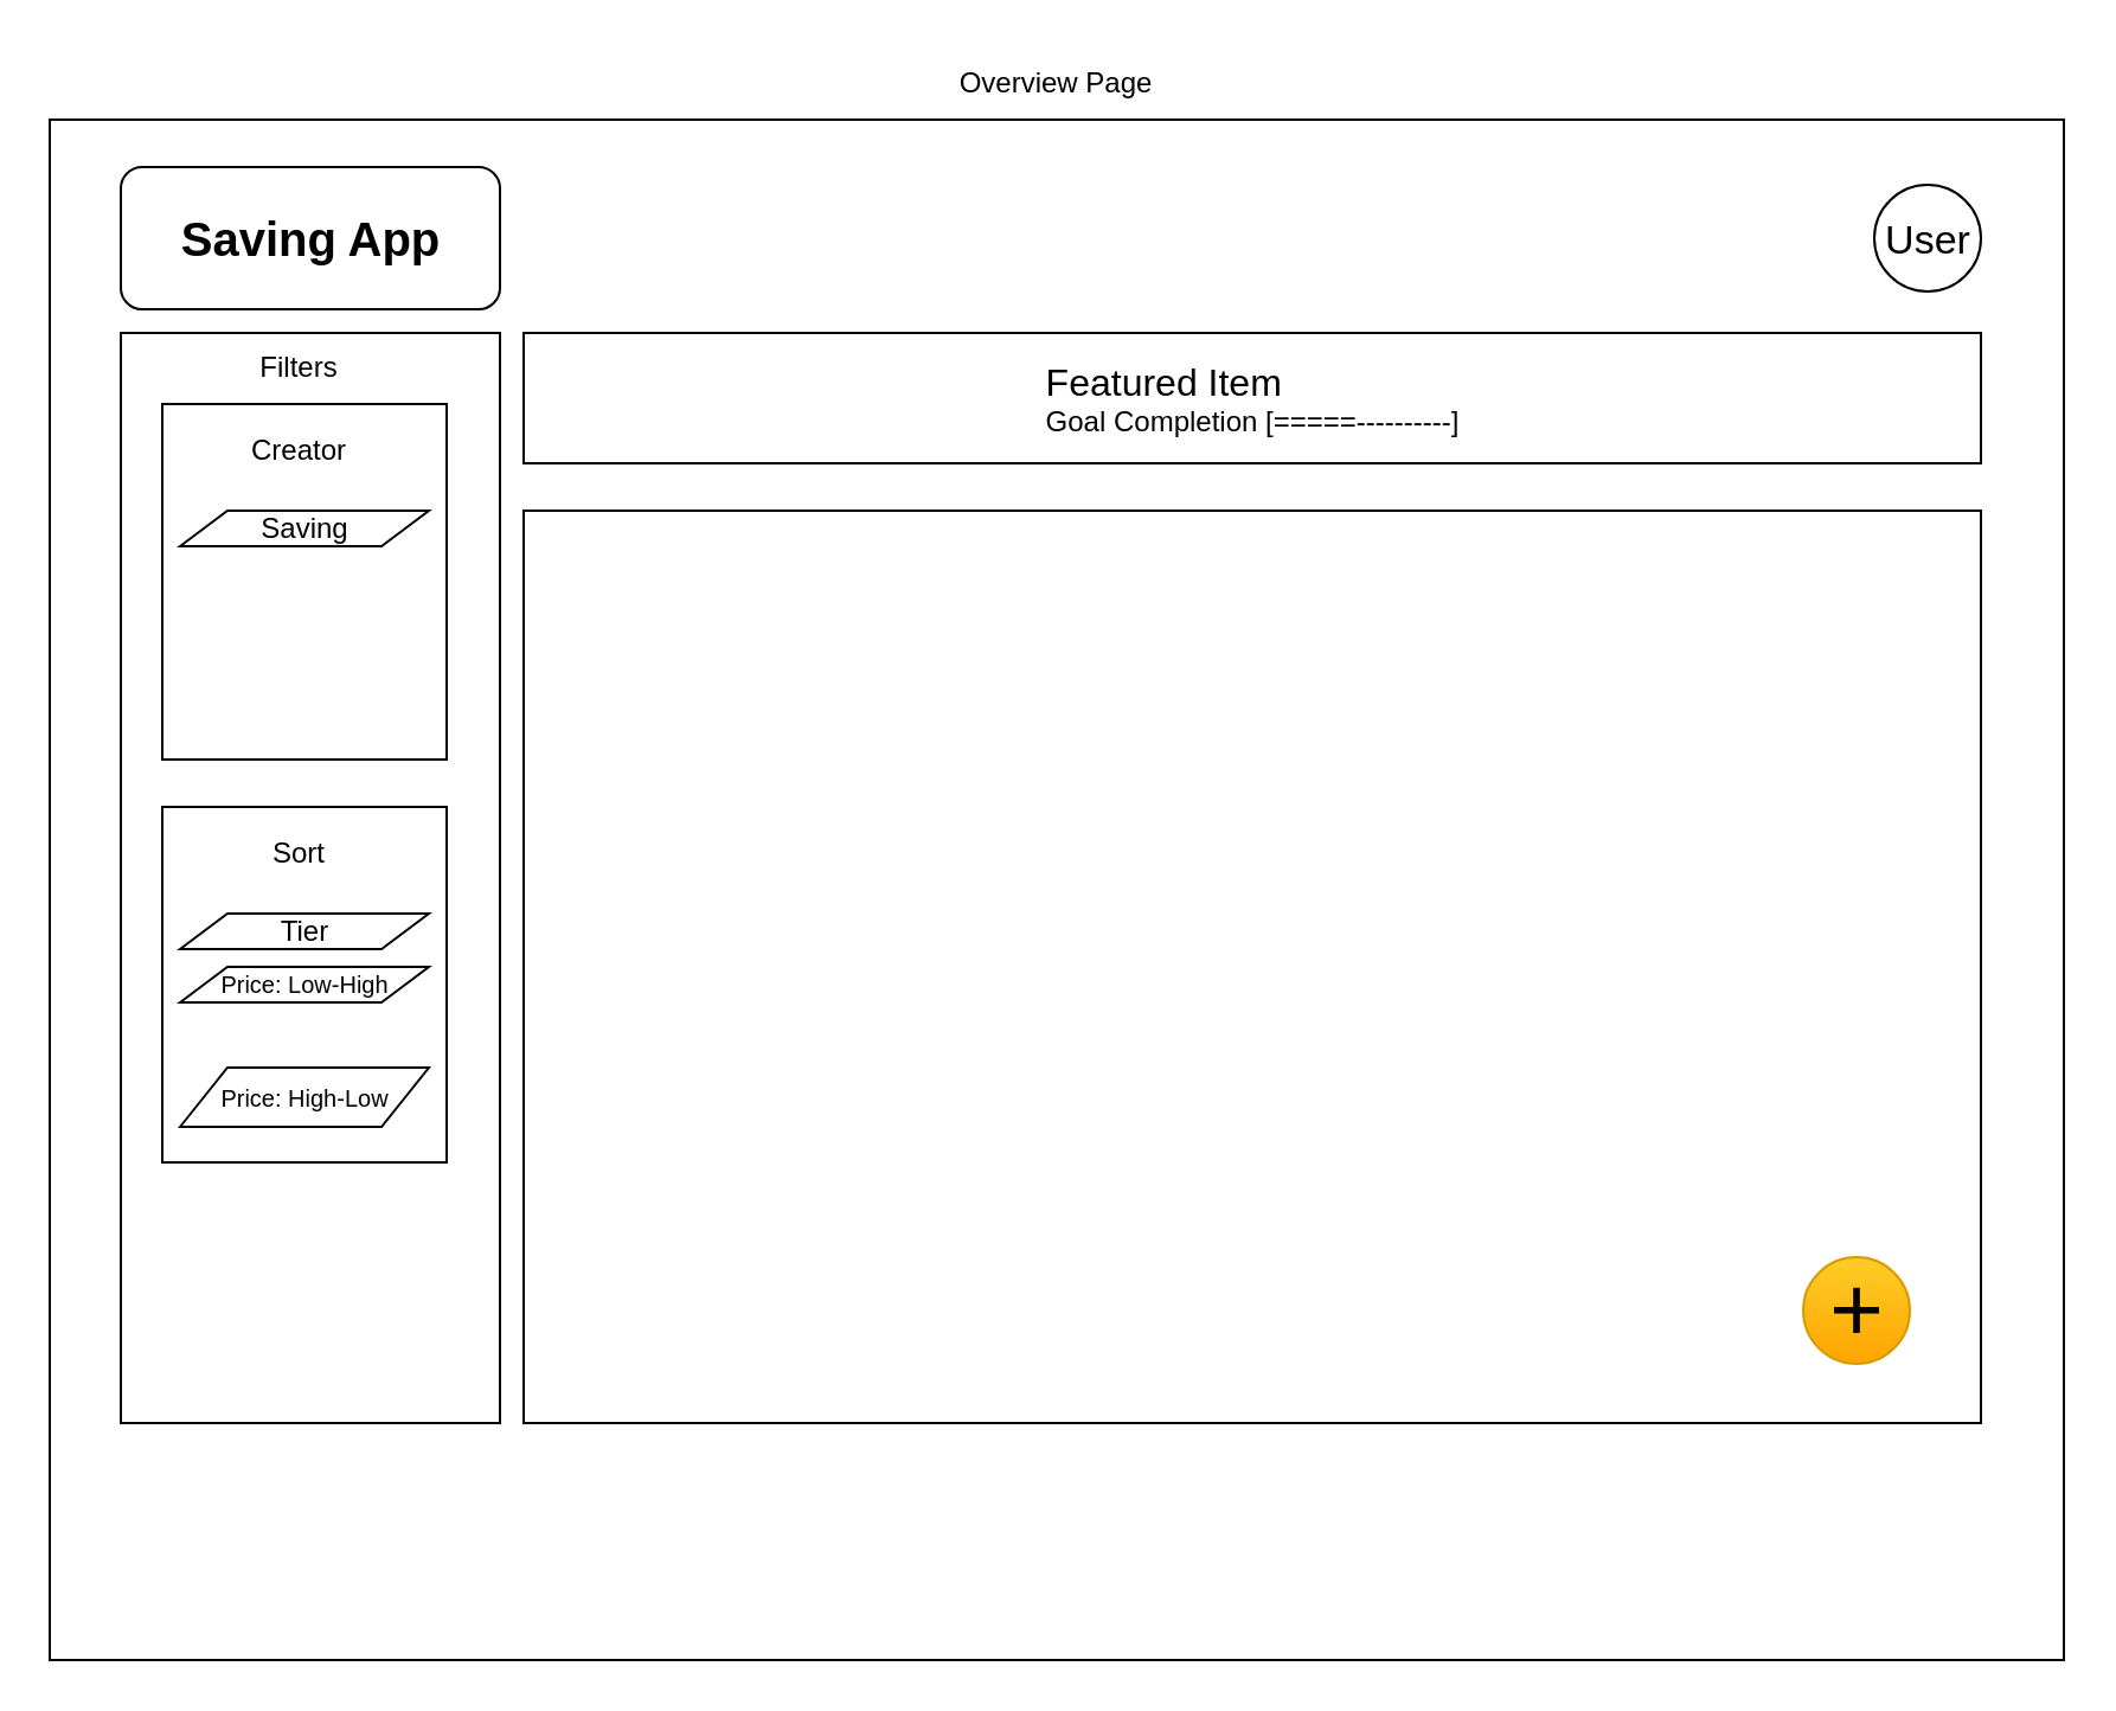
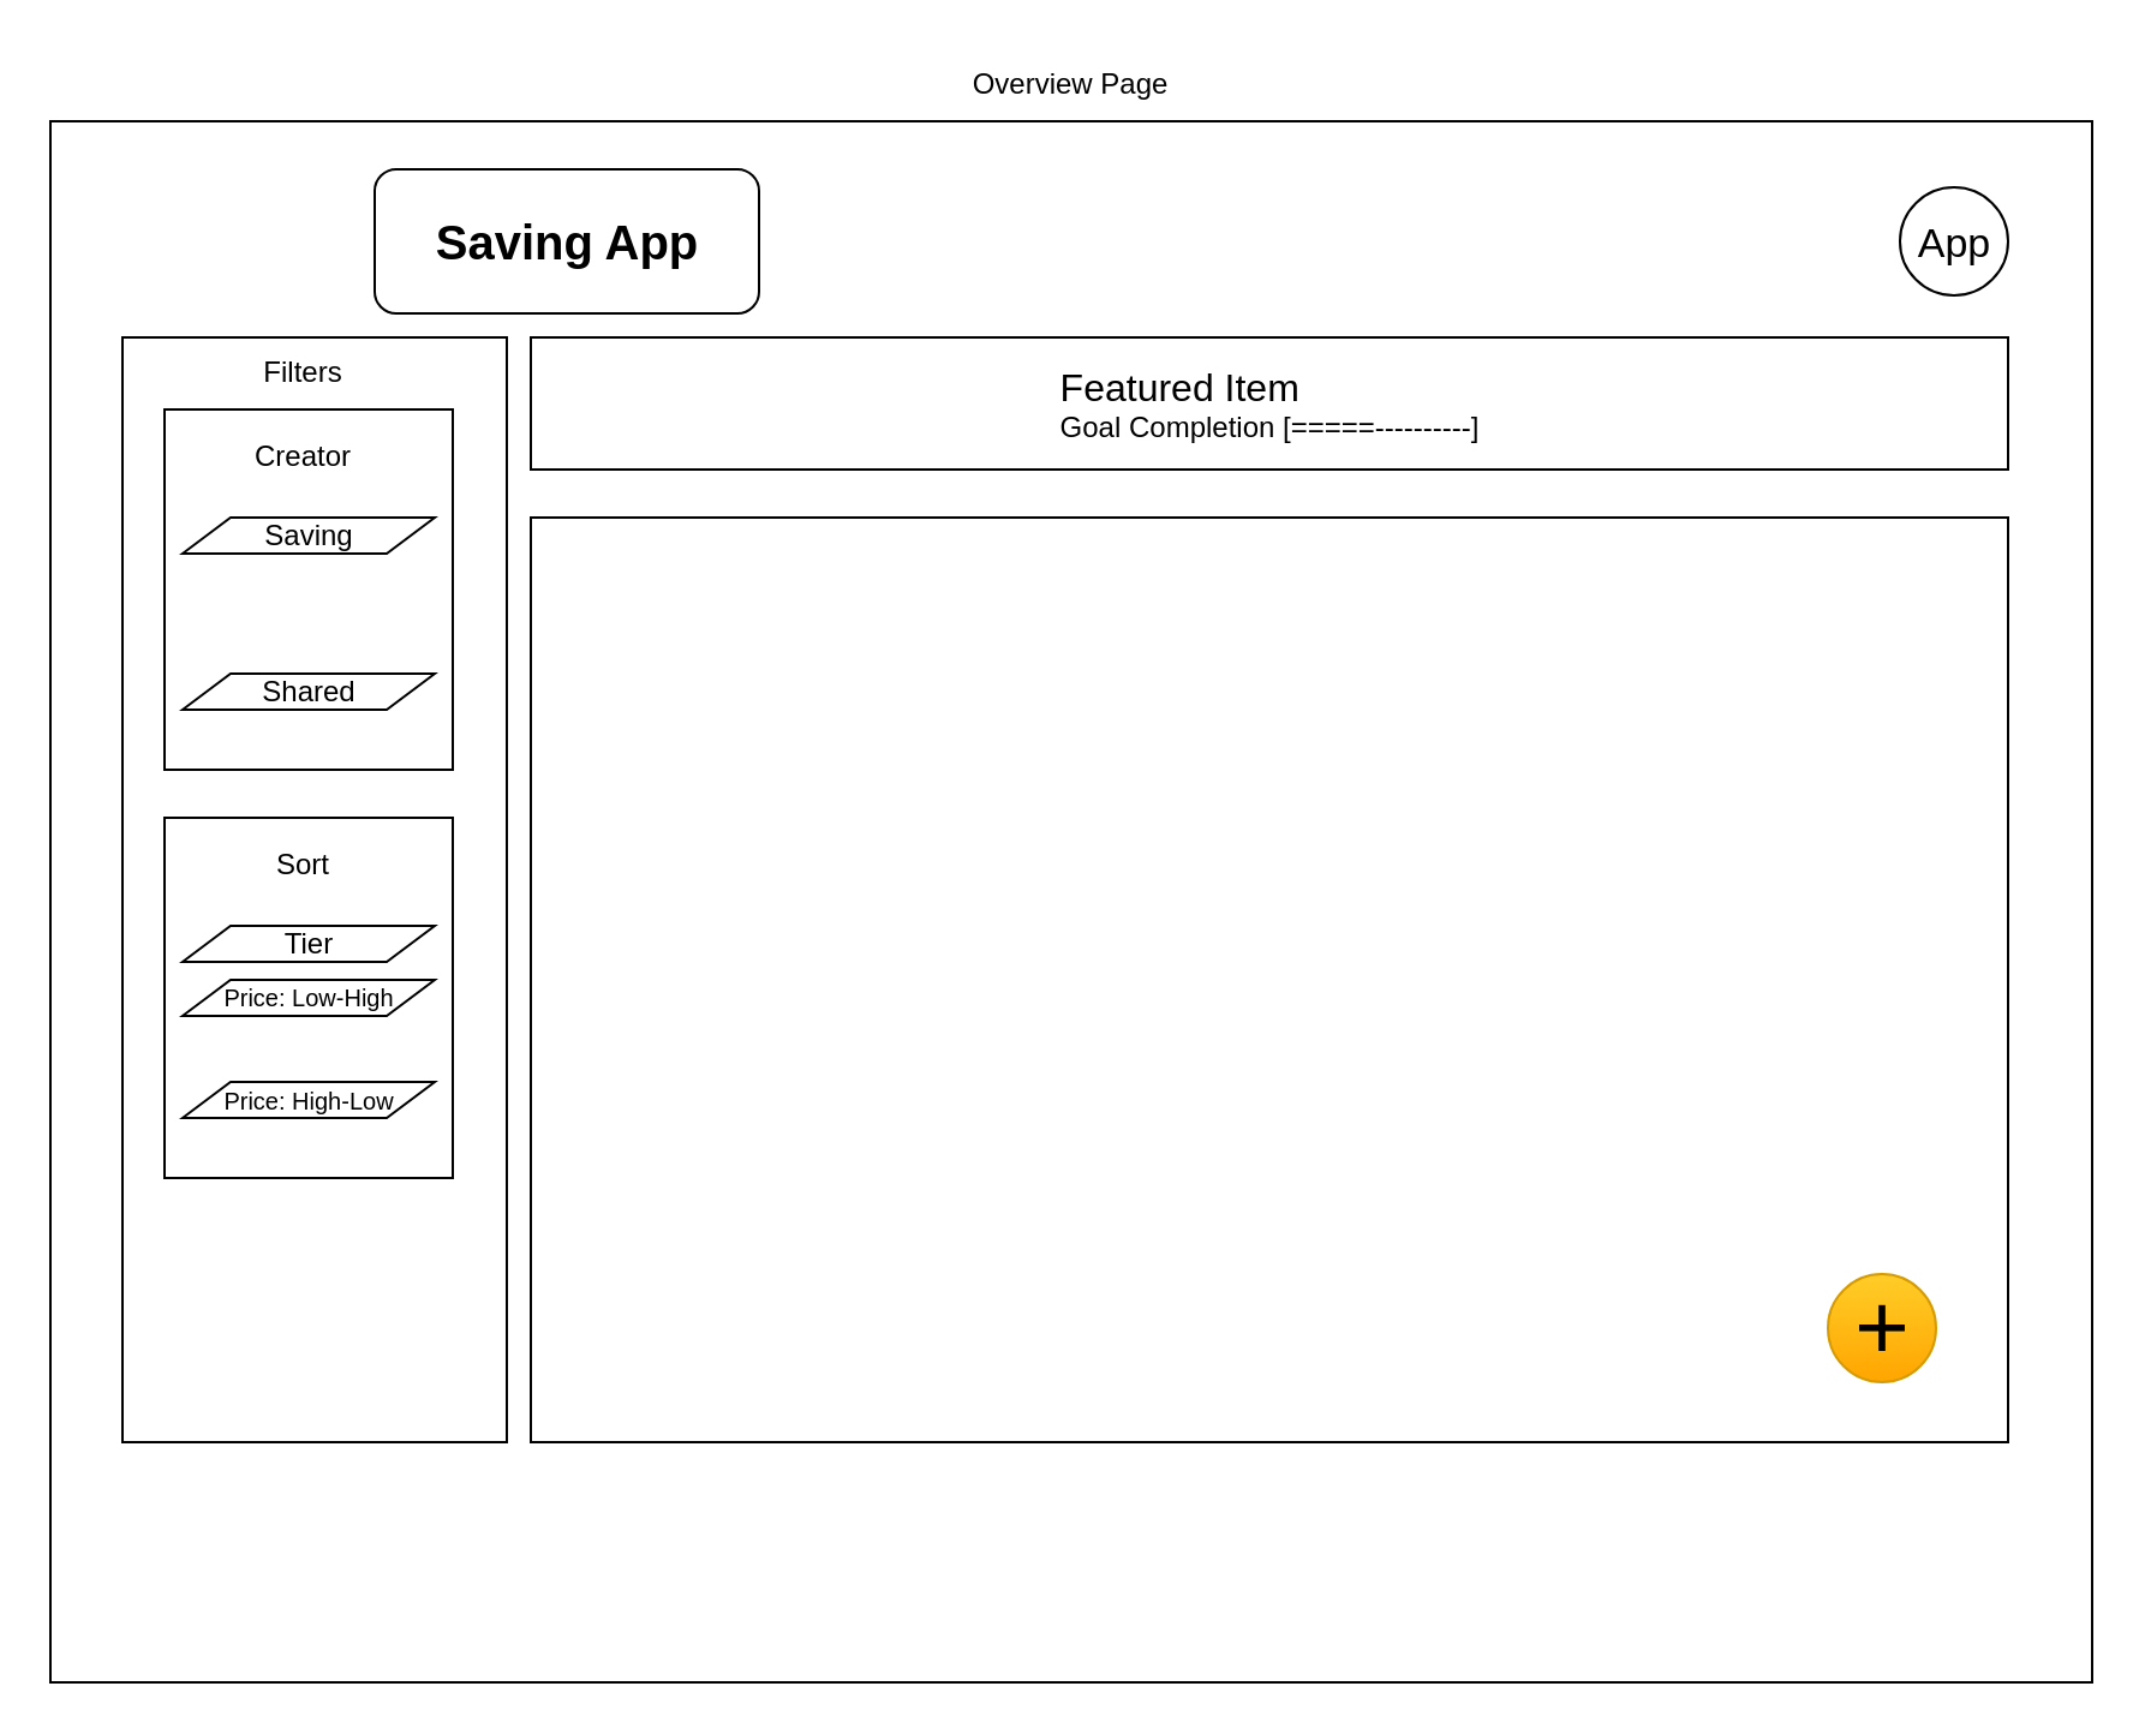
  <mxCell id="0" />
  <mxCell id="1" parent="0" />
  <mxCell id="2" value="Overview Page" style="text;html=1;strokeColor=none;fillColor=none;align=center;verticalAlign=middle;whiteSpace=wrap;rounded=0;" vertex="1" parent="1"><mxGeometry x="363" y="20" width="165" height="30" as="geometry" /></mxCell>
  <mxCell id="3" value="" style="group;fontStyle=1" vertex="1" connectable="0" parent="1"><mxGeometry x="20.5" y="50" width="850" height="650" as="geometry" /></mxCell>
  <mxCell id="4" value="" style="rounded=0;whiteSpace=wrap;html=1;" vertex="1" parent="3"><mxGeometry width="850" height="650" as="geometry" /></mxCell>
  <mxCell id="5" value="" style="whiteSpace=wrap;html=1;" vertex="1" parent="3"><mxGeometry x="200" y="165" width="615" height="385" as="geometry" /></mxCell>
  <mxCell id="6" value="" style="whiteSpace=wrap;html=1;" vertex="1" parent="3"><mxGeometry x="30" y="90" width="160" height="460" as="geometry" /></mxCell>
  <mxCell id="7" value="&lt;div style=&quot;text-align: left; font-size: 16px;&quot;&gt;&lt;span style=&quot;background-color: initial;&quot;&gt;&lt;font style=&quot;font-size: 16px;&quot;&gt;Featured Item&lt;/font&gt;&lt;/span&gt;&lt;/div&gt;Goal Completion [=====----------]" style="whiteSpace=wrap;html=1;" vertex="1" parent="3"><mxGeometry x="200" y="90" width="615" height="55" as="geometry" /></mxCell>
- <mxCell id="8" value="&lt;div style=&quot;text-align: justify;&quot;&gt;&lt;span style=&quot;background-color: initial;&quot;&gt;&lt;font style=&quot;font-size: 17px;&quot;&gt;User&lt;/font&gt;&lt;/span&gt;&lt;/div&gt;" style="ellipse;whiteSpace=wrap;html=1;aspect=fixed;fontSize=20;fontStyle=0" vertex="1" parent="3"><mxGeometry x="770" y="27.5" width="45" height="45" as="geometry" /></mxCell>
+ <mxCell id="8" value="&lt;div style=&quot;text-align: justify;&quot;&gt;&lt;span style=&quot;background-color: initial;&quot;&gt;&lt;font style=&quot;font-size: 17px;&quot;&gt;App&lt;/font&gt;&lt;/span&gt;&lt;/div&gt;" style="ellipse;whiteSpace=wrap;html=1;aspect=fixed;fontSize=20;fontStyle=0" vertex="1" parent="3"><mxGeometry x="770" y="27.5" width="45" height="45" as="geometry" /></mxCell>
  <mxCell id="9" value="Filters" style="text;html=1;strokeColor=none;fillColor=none;align=center;verticalAlign=middle;whiteSpace=wrap;rounded=0;" vertex="1" parent="3"><mxGeometry x="30" y="90" width="150" height="30" as="geometry" /></mxCell>
  <mxCell id="10" value="" style="group" vertex="1" connectable="0" parent="3"><mxGeometry x="47.5" y="120" width="120" height="150" as="geometry" /></mxCell>
  <mxCell id="11" value="" style="rounded=0;whiteSpace=wrap;html=1;fontSize=12;" vertex="1" parent="10"><mxGeometry width="120" height="150" as="geometry" /></mxCell>
  <mxCell id="12" value="Creator" style="text;html=1;strokeColor=none;fillColor=none;align=center;verticalAlign=middle;whiteSpace=wrap;rounded=0;" vertex="1" parent="10"><mxGeometry x="2.5" y="5" width="110" height="30" as="geometry" /></mxCell>
  <mxCell id="13" value="Saving" style="shape=parallelogram;perimeter=parallelogramPerimeter;whiteSpace=wrap;html=1;fixedSize=1;fontSize=12;" vertex="1" parent="10"><mxGeometry x="7.5" y="45" width="105" height="15" as="geometry" /></mxCell>
+ <mxCell id="14" value="Shared" style="shape=parallelogram;perimeter=parallelogramPerimeter;whiteSpace=wrap;html=1;fixedSize=1;fontSize=12;" vertex="1" parent="10"><mxGeometry x="7.5" y="110" width="105" height="15" as="geometry" /></mxCell>
  <mxCell id="15" value="" style="group" vertex="1" connectable="0" parent="3"><mxGeometry x="47.5" y="290" width="120" height="150" as="geometry" /></mxCell>
  <mxCell id="16" value="" style="rounded=0;whiteSpace=wrap;html=1;fontSize=12;" vertex="1" parent="15"><mxGeometry width="120" height="150" as="geometry" /></mxCell>
  <mxCell id="17" value="Sort" style="text;html=1;strokeColor=none;fillColor=none;align=center;verticalAlign=middle;whiteSpace=wrap;rounded=0;" vertex="1" parent="15"><mxGeometry x="2.5" y="5" width="110" height="30" as="geometry" /></mxCell>
  <mxCell id="18" value="Tier" style="shape=parallelogram;perimeter=parallelogramPerimeter;whiteSpace=wrap;html=1;fixedSize=1;fontSize=12;" vertex="1" parent="15"><mxGeometry x="7.5" y="45" width="105" height="15" as="geometry" /></mxCell>
  <mxCell id="19" value="&lt;font style=&quot;font-size: 10px;&quot;&gt;Price: Low-High&lt;/font&gt;" style="shape=parallelogram;perimeter=parallelogramPerimeter;whiteSpace=wrap;html=1;fixedSize=1;fontSize=12;" vertex="1" parent="15"><mxGeometry x="7.5" y="67.5" width="105" height="15" as="geometry" /></mxCell>
- <mxCell id="20" value="&lt;font style=&quot;font-size: 10px;&quot;&gt;Price: High-Low&lt;/font&gt;" style="shape=parallelogram;perimeter=parallelogramPerimeter;whiteSpace=wrap;html=1;fixedSize=1;fontSize=12;" vertex="1" parent="15"><mxGeometry x="7.5" y="110" width="105" height="25" as="geometry" /></mxCell>
- <mxCell id="21" value="&lt;font style=&quot;font-size: 20px;&quot;&gt;Saving App&lt;/font&gt;" style="rounded=1;whiteSpace=wrap;html=1;fontSize=16;fontStyle=1" vertex="1" parent="3"><mxGeometry x="30" y="20" width="160" height="60" as="geometry" /></mxCell>
+ <mxCell id="20" value="&lt;font style=&quot;font-size: 10px;&quot;&gt;Price: High-Low&lt;/font&gt;" style="shape=parallelogram;perimeter=parallelogramPerimeter;whiteSpace=wrap;html=1;fixedSize=1;fontSize=12;" vertex="1" parent="15"><mxGeometry x="7.5" y="110" width="105" height="15" as="geometry" /></mxCell>
+ <mxCell id="21" value="&lt;font style=&quot;font-size: 20px;&quot;&gt;Saving App&lt;/font&gt;" style="rounded=1;whiteSpace=wrap;html=1;fontSize=16;fontStyle=1" vertex="1" parent="3"><mxGeometry x="135" y="20" width="160" height="60" as="geometry" /></mxCell>
  <mxCell id="22" value="&lt;div style=&quot;text-align: justify;&quot;&gt;&lt;span style=&quot;background-color: initial;&quot;&gt;&lt;font size=&quot;1&quot; style=&quot;&quot;&gt;&lt;span style=&quot;font-size: 39px;&quot;&gt;+&lt;/span&gt;&lt;/font&gt;&lt;/span&gt;&lt;/div&gt;" style="ellipse;whiteSpace=wrap;html=1;aspect=fixed;fontSize=20;fontStyle=0;fillColor=#ffcd28;gradientColor=#ffa500;strokeColor=#d79b00;" vertex="1" parent="3"><mxGeometry x="740" y="480" width="45" height="45" as="geometry" /></mxCell>
